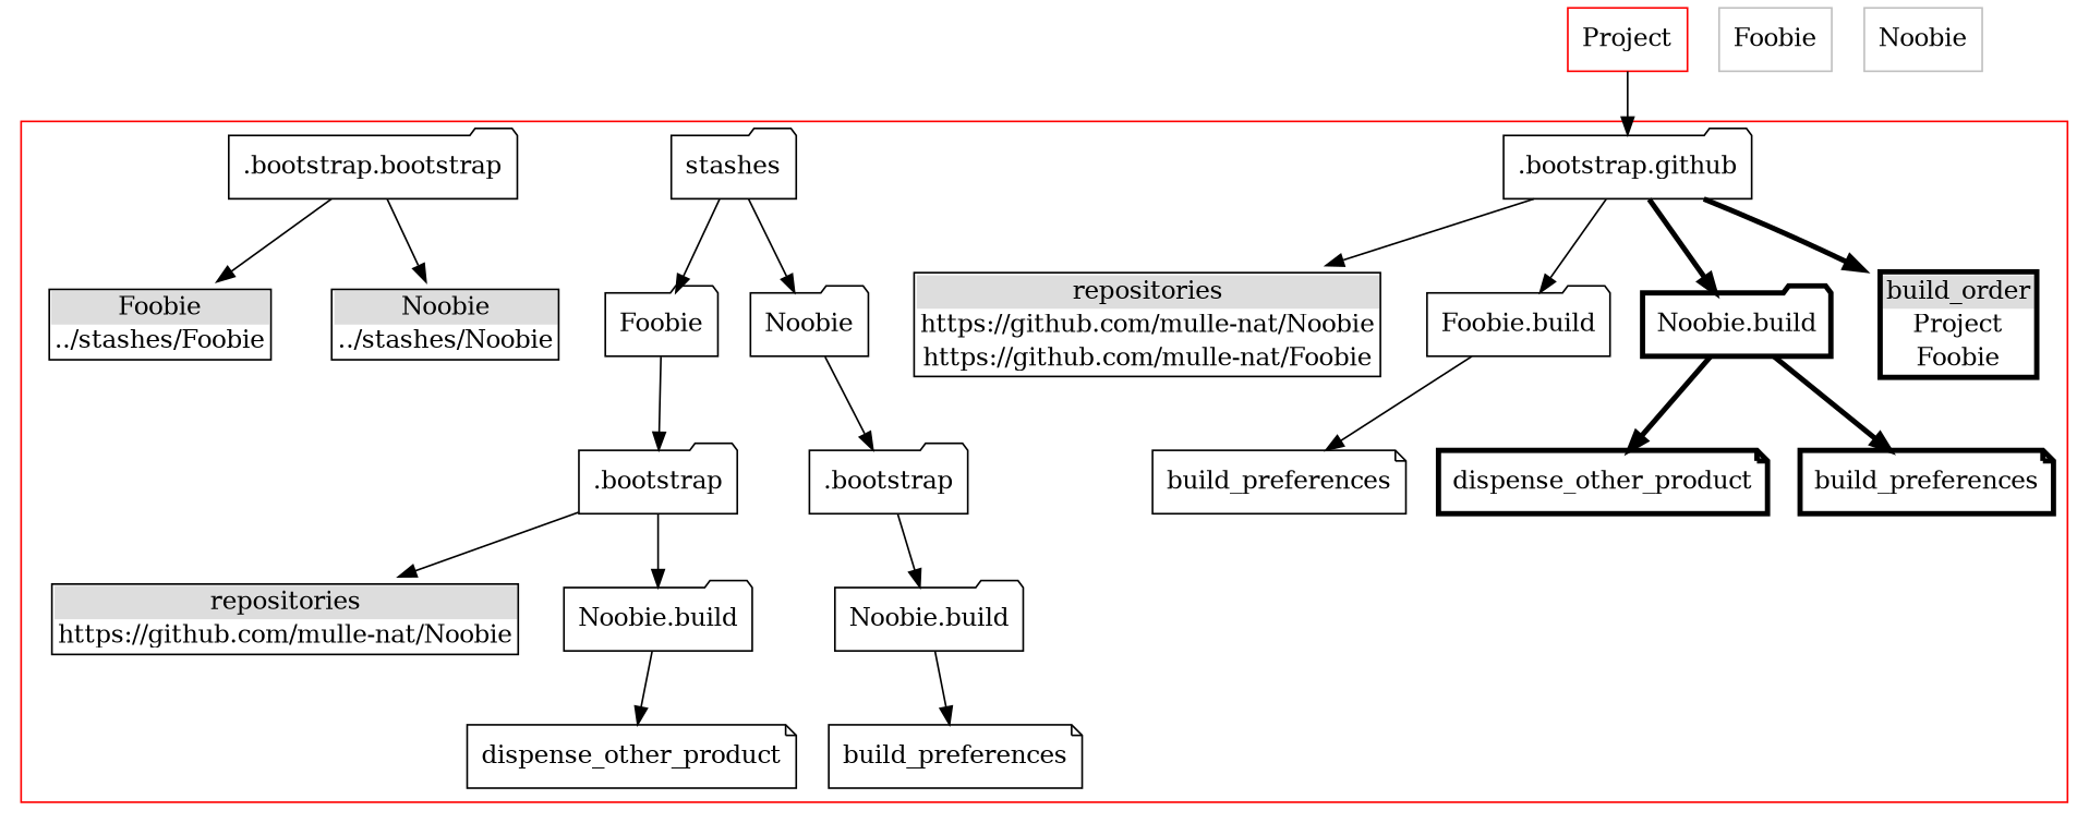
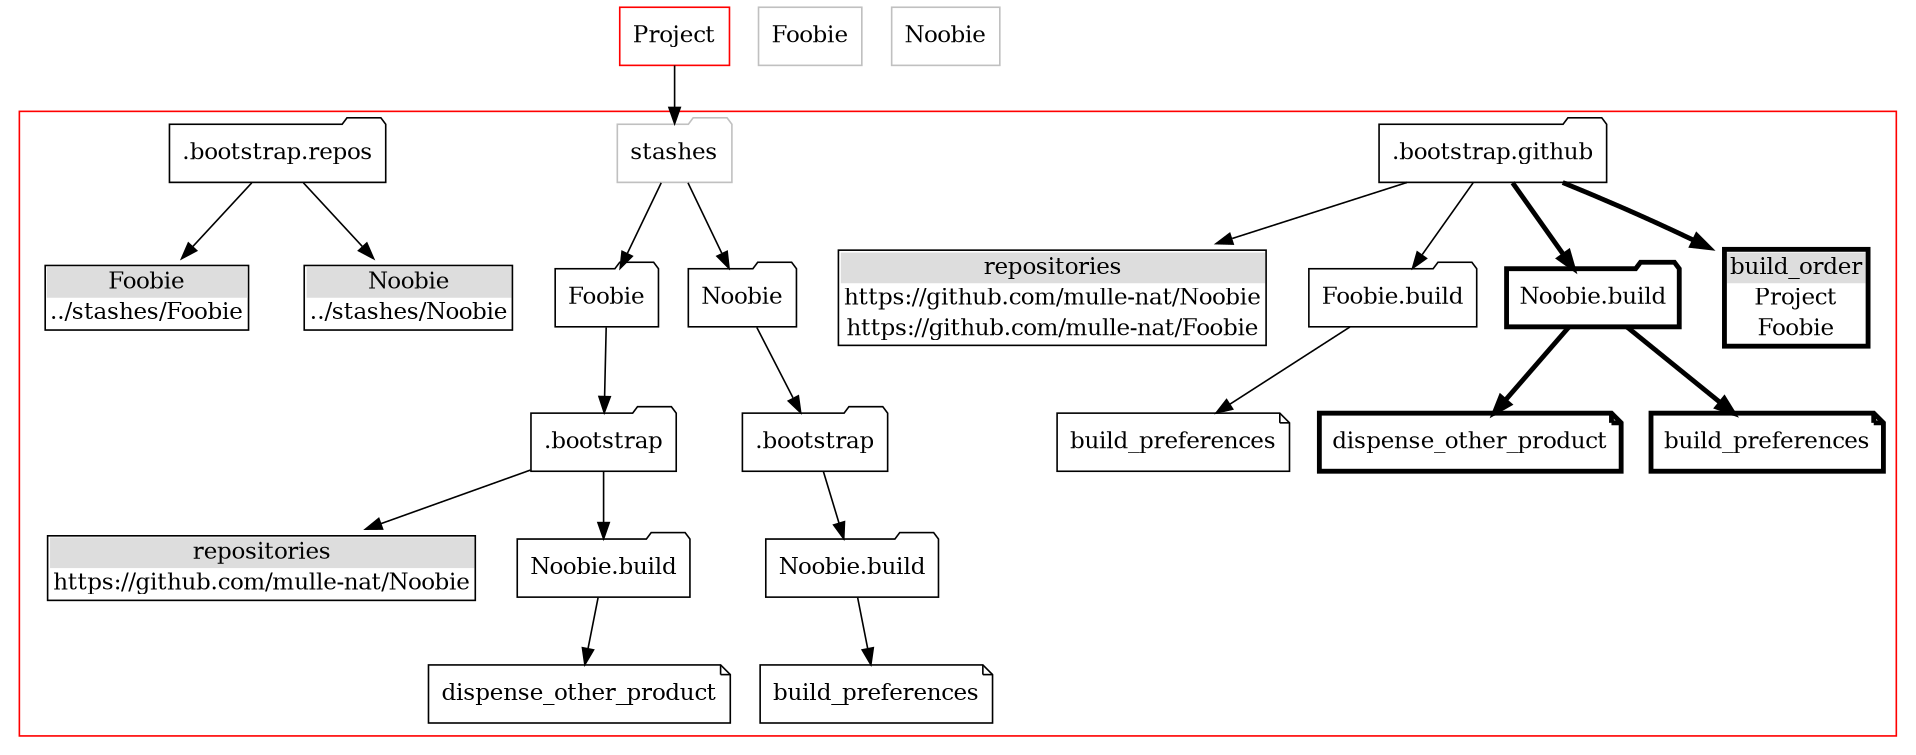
  digraph {
    compound=true
    node [shape=folder]
    n1 [label=".bootstrap.github"]
    n2 [label=< <TABLE BORDER="1" CELLBORDER="0" CELLSPACING="0"> <TR><TD bgcolor="#DDDDDD">repositories</TD></TR> <TR><TD PORT="f1">https://github.com/mulle-nat/Noobie</TD></TR> <TR><TD PORT="f2">https://github.com/mulle-nat/Foobie</TD></TR> </TABLE>> shape=none]
    n3 [label="Foobie.build"]
    n4 [label="Noobie.build" penwidth=3]
    n5 [label=< <TABLE BORDER="3" CELLBORDER="0" CELLSPACING="0"> <TR><TD bgcolor="#DDDDDD">build_order</TD></TR> <TR><TD PORT="h2">Project</TD></TR> <TR><TD PORT="h2">Foobie</TD></TR> </TABLE>> shape=none]
    n6 [label=Foobie]
-   stashes
+   stashes [color=gray]
    n8 [label=Noobie]
    n9 [label=".bootstrap"]
    n10 [label=".bootstrap"]
    n11 [label=< <TABLE BORDER="1" CELLBORDER="0" CELLSPACING="0"> <TR><TD bgcolor="#DDDDDD">repositories</TD></TR> <TR><TD PORT="f5">https://github.com/mulle-nat/Noobie</TD></TR> </TABLE>> shape=none]
    n12 [label="Noobie.build"]
    n13 [label="Noobie.build"]
    n14 [label=build_preferences shape=note]
    n15 [label=dispense_other_product penwidth=3 shape=note]
    n16 [label=build_preferences penwidth=3 shape=note]
    n17 [label=< <TABLE BORDER="1" CELLBORDER="0" CELLSPACING="0"> <TR><TD bgcolor="#DDDDDD">Foobie</TD></TR> <TR><TD PORT="f3">../stashes/Foobie</TD></TR> </TABLE>> shape=none]
-   ".bootstrap.repos" [label=".bootstrap.bootstrap"]
+   ".bootstrap.repos"
    n19 [label=< <TABLE BORDER="1" CELLBORDER="0" CELLSPACING="0"> <TR><TD bgcolor="#DDDDDD">Noobie</TD></TR> <TR><TD PORT="f4">../stashes/Noobie</TD></TR> </TABLE>> shape=none]
    n20 [label=dispense_other_product shape=note]
    n21 [label=build_preferences shape=note]
    n22 [color=red label=Project shape=record]
    n23 [color=gray label=Foobie shape=record]
    n24 [color=gray label=Noobie shape=record]
    subgraph cluster_1 {
      color=red
      n1
      n2
      n3
      n4
      n5
      n6
      stashes
      n8
      n9
      n10
      n11
      n12
      n13
      n14
      n15
      n16
      n17
      ".bootstrap.repos"
      n19
      n20
      n21
    }
    n1 -> n2
    n1 -> n3
    n1 -> n4 [penwidth=3]
    n1 -> n5 [penwidth=3]
    n3 -> n14
    n4 -> n15 [penwidth=3]
    n4 -> n16 [penwidth=3]
    n6 -> n9
    stashes -> n6
    stashes -> n8
    n8 -> n10
    n9 -> n11
    n9 -> n12
    n10 -> n13
    n12 -> n20
    n13 -> n21
    ".bootstrap.repos" -> n17
    ".bootstrap.repos" -> n19
-   n22 -> n1
+   n22 -> stashes
  }
